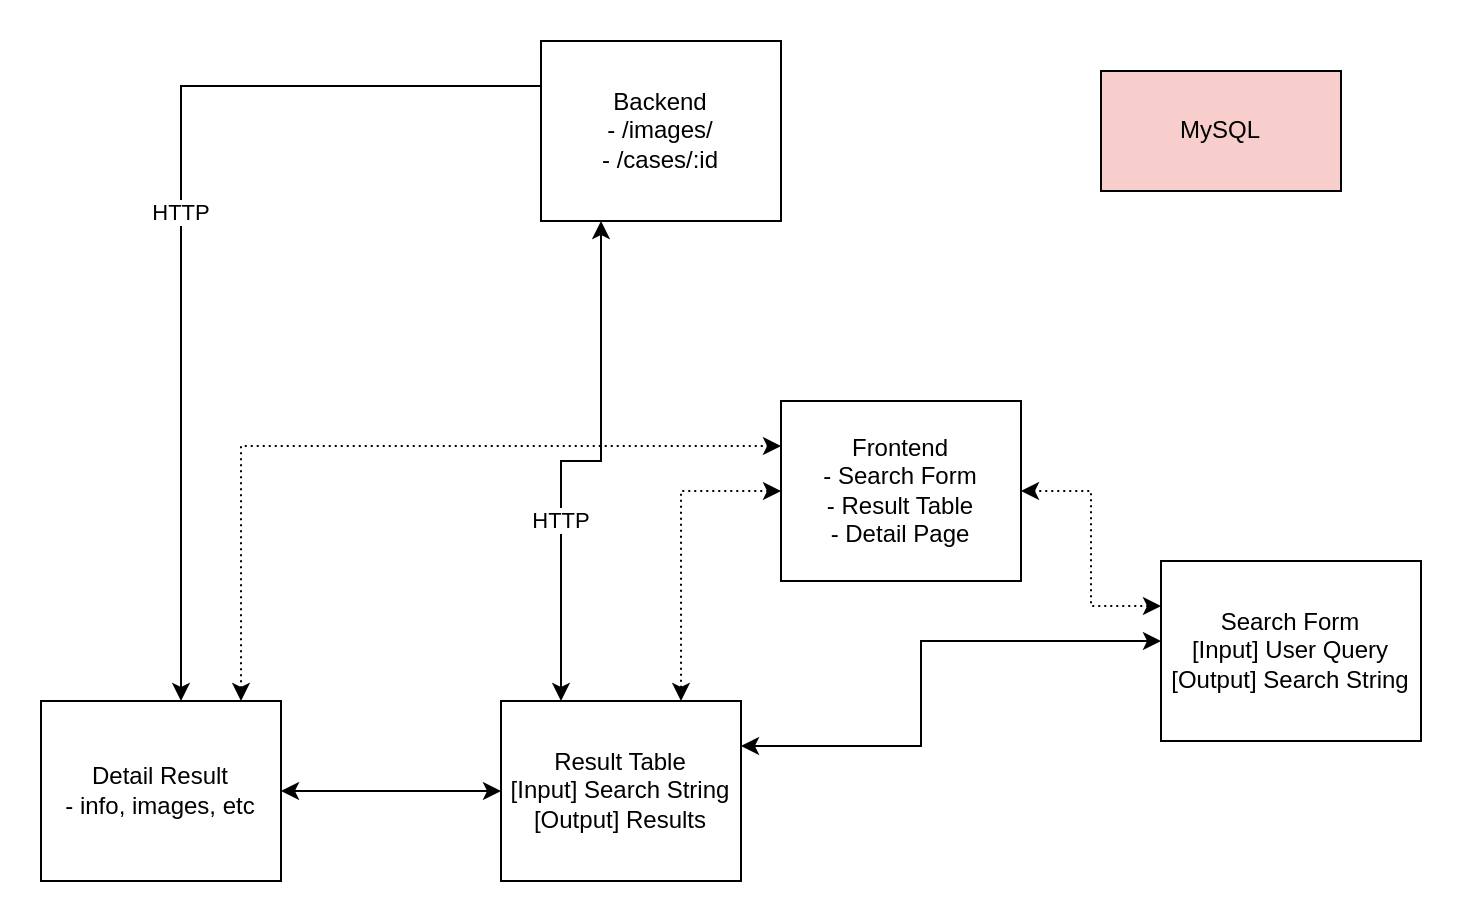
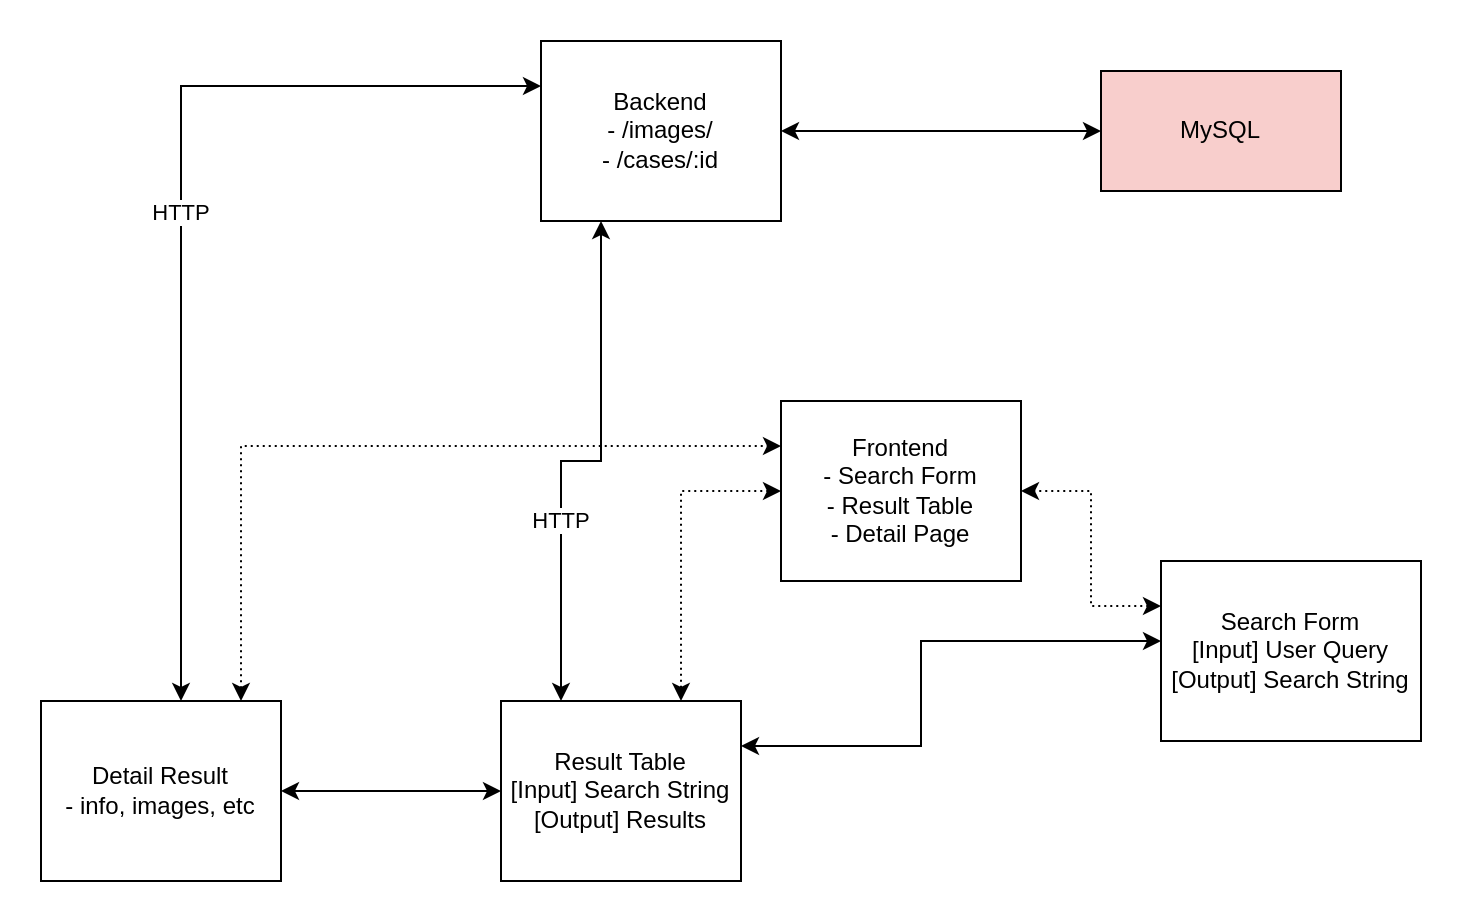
  <mxCell id="0" />
  <mxCell id="1" parent="0" />
+ <mxCell id="2" style="edgeStyle=orthogonalEdgeStyle;rounded=0;orthogonalLoop=1;jettySize=auto;html=1;startArrow=classic;startFill=1;" edge="1" parent="1" source="3" target="4"><mxGeometry relative="1" as="geometry" /></mxCell>
  <mxCell id="3" value="Backend&lt;br&gt;&lt;span style=&quot;background-color: initial;&quot;&gt;- /images/&lt;br&gt;&lt;/span&gt;&lt;span style=&quot;background-color: initial;&quot;&gt;- /cases/:id&lt;/span&gt;&lt;span style=&quot;background-color: initial;&quot;&gt;&lt;br&gt;&lt;/span&gt;" style="rounded=0;whiteSpace=wrap;html=1;" vertex="1" parent="1"><mxGeometry x="270" y="20" width="120" height="90" as="geometry" /></mxCell>
  <mxCell id="4" value="MySQL" style="rounded=0;whiteSpace=wrap;html=1;fillColor=#f8cecc;" vertex="1" parent="1"><mxGeometry x="550" y="35" width="120" height="60" as="geometry" /></mxCell>
  <mxCell id="5" style="edgeStyle=orthogonalEdgeStyle;rounded=0;orthogonalLoop=1;jettySize=auto;html=1;entryX=0.75;entryY=0;entryDx=0;entryDy=0;startArrow=classic;startFill=1;dashed=1;dashPattern=1 2;" edge="1" parent="1" source="6" target="9"><mxGeometry relative="1" as="geometry" /></mxCell>
  <mxCell id="6" value="&lt;span style=&quot;background-color: initial;&quot;&gt;Frontend&lt;br&gt;- Search Form&lt;br&gt;- Result Table&lt;br&gt;- Detail Page&lt;br&gt;&lt;/span&gt;" style="rounded=0;whiteSpace=wrap;html=1;" vertex="1" parent="1"><mxGeometry x="390" y="200" width="120" height="90" as="geometry" /></mxCell>
  <mxCell id="7" value="HTTP" style="edgeStyle=orthogonalEdgeStyle;rounded=0;orthogonalLoop=1;jettySize=auto;html=1;entryX=0.25;entryY=1;entryDx=0;entryDy=0;startArrow=classic;startFill=1;exitX=0.25;exitY=0;exitDx=0;exitDy=0;" edge="1" parent="1" source="9" target="3"><mxGeometry x="-0.308" relative="1" as="geometry"><mxPoint as="offset" /></mxGeometry></mxCell>
  <mxCell id="8" style="edgeStyle=orthogonalEdgeStyle;rounded=0;orthogonalLoop=1;jettySize=auto;html=1;startArrow=classic;startFill=1;" edge="1" parent="1" source="9" target="12"><mxGeometry relative="1" as="geometry" /></mxCell>
  <mxCell id="9" value="&lt;span style=&quot;background-color: initial;&quot;&gt;Result Table&lt;br&gt;[Input] Search String&lt;br&gt;[Output] Results&lt;br&gt;&lt;/span&gt;" style="rounded=0;whiteSpace=wrap;html=1;" vertex="1" parent="1"><mxGeometry x="250" y="350" width="120" height="90" as="geometry" /></mxCell>
- <mxCell id="10" value="HTTP" style="edgeStyle=orthogonalEdgeStyle;rounded=0;orthogonalLoop=1;jettySize=auto;html=1;entryX=0;entryY=0.25;entryDx=0;entryDy=0;startArrow=classic;startFill=1;endArrow=none;" edge="1" parent="1" source="12" target="3"><mxGeometry relative="1" as="geometry"><Array as="points"><mxPoint x="90" y="43" /></Array></mxGeometry></mxCell>
+ <mxCell id="10" value="HTTP" style="edgeStyle=orthogonalEdgeStyle;rounded=0;orthogonalLoop=1;jettySize=auto;html=1;entryX=0;entryY=0.25;entryDx=0;entryDy=0;startArrow=classic;startFill=1;" edge="1" parent="1" source="12" target="3"><mxGeometry relative="1" as="geometry"><Array as="points"><mxPoint x="90" y="43" /></Array></mxGeometry></mxCell>
  <mxCell id="11" style="edgeStyle=orthogonalEdgeStyle;rounded=0;orthogonalLoop=1;jettySize=auto;html=1;entryX=0;entryY=0.25;entryDx=0;entryDy=0;startArrow=classic;startFill=1;dashed=1;dashPattern=1 2;" edge="1" parent="1" source="12" target="6"><mxGeometry relative="1" as="geometry"><Array as="points"><mxPoint x="120" y="223" /></Array></mxGeometry></mxCell>
  <mxCell id="12" value="&lt;span style=&quot;background-color: initial;&quot;&gt;Detail Result&lt;br&gt;- info, images, etc&lt;br&gt;&lt;/span&gt;" style="rounded=0;whiteSpace=wrap;html=1;" vertex="1" parent="1"><mxGeometry x="20" y="350" width="120" height="90" as="geometry" /></mxCell>
  <mxCell id="13" style="edgeStyle=orthogonalEdgeStyle;rounded=0;orthogonalLoop=1;jettySize=auto;html=1;entryX=1;entryY=0.5;entryDx=0;entryDy=0;startArrow=classic;startFill=1;exitX=0;exitY=0.25;exitDx=0;exitDy=0;dashed=1;dashPattern=1 2;" edge="1" parent="1" source="15" target="6"><mxGeometry relative="1" as="geometry" /></mxCell>
  <mxCell id="14" style="edgeStyle=orthogonalEdgeStyle;rounded=0;orthogonalLoop=1;jettySize=auto;html=1;entryX=1;entryY=0.25;entryDx=0;entryDy=0;startArrow=classic;startFill=1;" edge="1" parent="1" source="15" target="9"><mxGeometry relative="1" as="geometry"><Array as="points"><mxPoint x="460" y="320" /><mxPoint x="460" y="373" /></Array></mxGeometry></mxCell>
  <mxCell id="15" value="&lt;span style=&quot;background-color: initial;&quot;&gt;Search Form&lt;br&gt;[Input] User Query&lt;br&gt;[Output] Search String&lt;br&gt;&lt;/span&gt;" style="rounded=0;whiteSpace=wrap;html=1;" vertex="1" parent="1"><mxGeometry x="580" y="280" width="130" height="90" as="geometry" /></mxCell>
